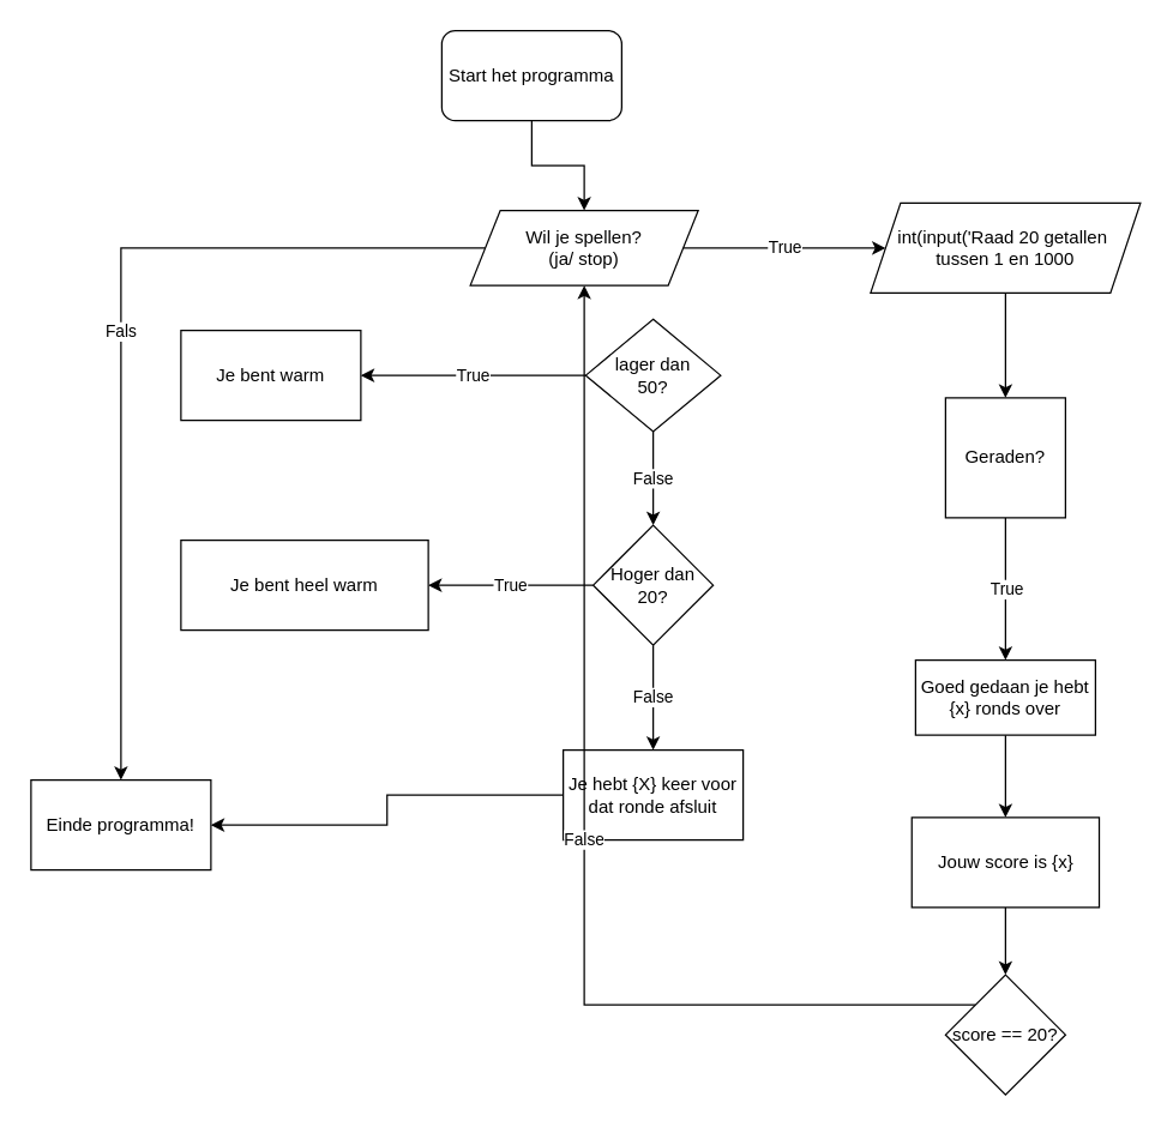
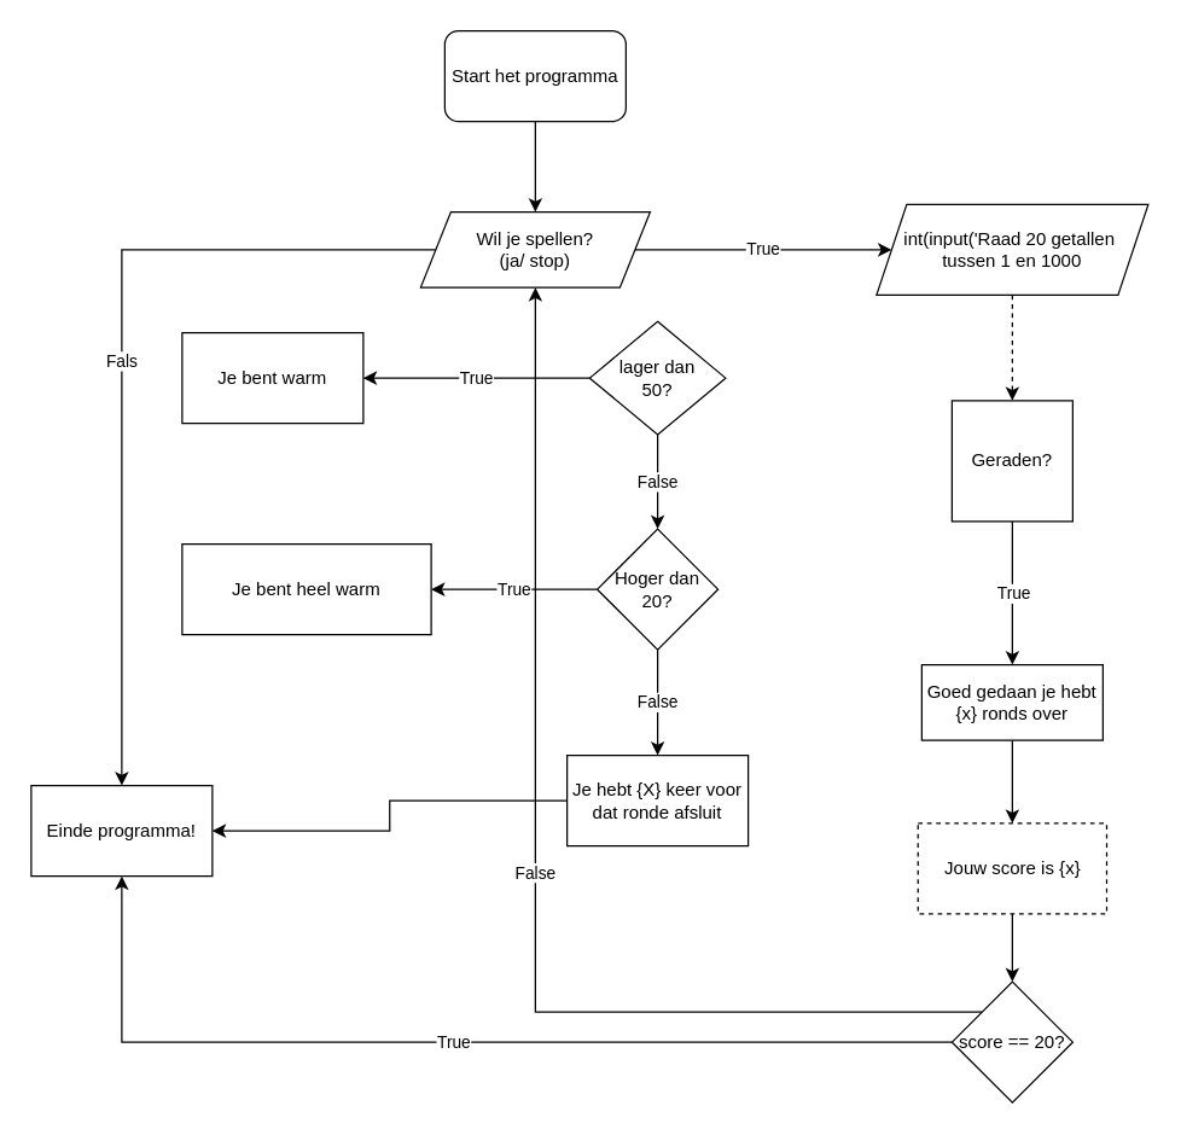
  <mxCell id="0" />
  <mxCell id="1" parent="0" />
  <mxCell id="2" style="edgeStyle=orthogonalEdgeStyle;rounded=0;orthogonalLoop=1;jettySize=auto;html=1;" parent="1" source="3" target="6" edge="1"><mxGeometry relative="1" as="geometry"><mxPoint x="354" y="220" as="targetPoint" /></mxGeometry></mxCell>
  <mxCell id="3" value="Start het programma" style="rounded=1;whiteSpace=wrap;html=1;" parent="1" vertex="1"><mxGeometry x="294" width="120" height="60" as="geometry" y="20" /></mxCell>
  <mxCell id="4" value="Fals" style="edgeStyle=orthogonalEdgeStyle;rounded=0;orthogonalLoop=1;jettySize=auto;html=1;" edge="1" parent="1" source="6" target="7"><mxGeometry relative="1" as="geometry"><mxPoint x="190" y="165" as="targetPoint" /></mxGeometry></mxCell>
  <mxCell id="5" value="True" style="edgeStyle=orthogonalEdgeStyle;rounded=0;orthogonalLoop=1;jettySize=auto;html=1;" edge="1" parent="1" source="6"><mxGeometry relative="1" as="geometry"><mxPoint x="590" y="165" as="targetPoint" /></mxGeometry></mxCell>
- <mxCell id="6" value="Wil je spellen?&lt;br&gt;(ja/ stop)" style="shape=parallelogram;perimeter=parallelogramPerimeter;whiteSpace=wrap;html=1;fixedSize=1;" parent="1" vertex="1"><mxGeometry x="313" y="140" width="152" height="50" as="geometry" /></mxCell>
+ <mxCell id="6" value="Wil je spellen?&lt;br&gt;(ja/ stop)" style="shape=parallelogram;perimeter=parallelogramPerimeter;whiteSpace=wrap;html=1;fixedSize=1;" parent="1" vertex="1"><mxGeometry x="278" y="140" width="152" height="50" as="geometry" /></mxCell>
  <mxCell id="7" value="Einde programma!" style="rounded=0;whiteSpace=wrap;html=1;" vertex="1" parent="1"><mxGeometry x="20" y="520" width="120" height="60" as="geometry" /></mxCell>
- <mxCell id="8" value="" style="edgeStyle=orthogonalEdgeStyle;rounded=0;orthogonalLoop=1;jettySize=auto;html=1;" edge="1" parent="1" source="9" target="11"><mxGeometry relative="1" as="geometry" /></mxCell>
+ <mxCell id="8" value="" style="edgeStyle=orthogonalEdgeStyle;rounded=0;orthogonalLoop=1;jettySize=auto;html=1;dashed=1;" edge="1" parent="1" source="9" target="11"><mxGeometry relative="1" as="geometry" /></mxCell>
  <mxCell id="9" value="int(input('Raad 20 getallen&amp;nbsp;&lt;br&gt;tussen 1 en 1000" style="shape=parallelogram;perimeter=parallelogramPerimeter;whiteSpace=wrap;html=1;fixedSize=1;" vertex="1" parent="1"><mxGeometry x="580" y="135" width="180" height="60" as="geometry" /></mxCell>
  <mxCell id="10" value="True" style="edgeStyle=orthogonalEdgeStyle;rounded=0;orthogonalLoop=1;jettySize=auto;html=1;exitX=0.5;exitY=1;exitDx=0;exitDy=0;" edge="1" parent="1" source="11"><mxGeometry relative="1" as="geometry"><mxPoint x="670" y="440" as="targetPoint" /></mxGeometry></mxCell>
  <mxCell id="11" value="Geraden?" style="whiteSpace=wrap;html=1;rounded=0;" vertex="1" parent="1"><mxGeometry x="630" y="265" width="80" height="80" as="geometry" /></mxCell>
  <mxCell id="12" value="True" style="edgeStyle=orthogonalEdgeStyle;rounded=0;orthogonalLoop=1;jettySize=auto;html=1;" edge="1" parent="1" source="14" target="15"><mxGeometry relative="1" as="geometry"><mxPoint x="360" y="305" as="targetPoint" /></mxGeometry></mxCell>
  <mxCell id="13" value="False" style="edgeStyle=orthogonalEdgeStyle;rounded=0;orthogonalLoop=1;jettySize=auto;html=1;" edge="1" parent="1" source="14" target="18"><mxGeometry relative="1" as="geometry"><mxPoint x="495" y="420" as="targetPoint" /></mxGeometry></mxCell>
  <mxCell id="14" value="lager dan&lt;br&gt;50?" style="rhombus;whiteSpace=wrap;html=1;" vertex="1" parent="1"><mxGeometry x="390" y="212.5" width="90" height="75" as="geometry" /></mxCell>
  <mxCell id="15" value="Je bent warm" style="rounded=0;whiteSpace=wrap;html=1;" vertex="1" parent="1"><mxGeometry x="120" y="220" width="120" height="60" as="geometry" /></mxCell>
  <mxCell id="16" value="True" style="edgeStyle=orthogonalEdgeStyle;rounded=0;orthogonalLoop=1;jettySize=auto;html=1;entryX=1;entryY=0.5;entryDx=0;entryDy=0;" edge="1" parent="1" source="18" target="19"><mxGeometry relative="1" as="geometry"><mxPoint x="360" y="440" as="targetPoint" /><Array as="points" /></mxGeometry></mxCell>
  <mxCell id="17" value="False" style="edgeStyle=orthogonalEdgeStyle;rounded=0;orthogonalLoop=1;jettySize=auto;html=1;exitX=0.5;exitY=1;exitDx=0;exitDy=0;" edge="1" parent="1" source="18"><mxGeometry relative="1" as="geometry"><mxPoint x="435" y="500" as="targetPoint" /></mxGeometry></mxCell>
  <mxCell id="18" value="Hoger dan&lt;br&gt;20?" style="rhombus;whiteSpace=wrap;html=1;" vertex="1" parent="1"><mxGeometry x="395" y="350" width="80" height="80" as="geometry" /></mxCell>
  <mxCell id="19" value="Je bent heel warm" style="rounded=0;whiteSpace=wrap;html=1;" vertex="1" parent="1"><mxGeometry x="120" y="360" width="165" height="60" as="geometry" /></mxCell>
  <mxCell id="20" value="" style="edgeStyle=orthogonalEdgeStyle;rounded=0;orthogonalLoop=1;jettySize=auto;html=1;" edge="1" parent="1" source="21" target="23"><mxGeometry relative="1" as="geometry" /></mxCell>
  <mxCell id="21" value="Goed gedaan je hebt&lt;br&gt;{x} ronds over" style="rounded=0;whiteSpace=wrap;html=1;" vertex="1" parent="1"><mxGeometry x="610" y="440" width="120" height="50" as="geometry" /></mxCell>
  <mxCell id="22" style="edgeStyle=orthogonalEdgeStyle;rounded=0;orthogonalLoop=1;jettySize=auto;html=1;exitX=0.5;exitY=1;exitDx=0;exitDy=0;entryX=0.5;entryY=0;entryDx=0;entryDy=0;" edge="1" parent="1" source="23" target="28"><mxGeometry relative="1" as="geometry" /></mxCell>
- <mxCell id="23" value="Jouw score is {x}&lt;br&gt;" style="rounded=0;whiteSpace=wrap;html=1;" vertex="1" parent="1"><mxGeometry x="607.5" y="545" width="125" height="60" as="geometry" /></mxCell>
+ <mxCell id="23" value="Jouw score is {x}&lt;br&gt;" style="rounded=0;whiteSpace=wrap;html=1;dashed=1;" vertex="1" parent="1"><mxGeometry x="607.5" y="545" width="125" height="60" as="geometry" /></mxCell>
  <mxCell id="24" style="edgeStyle=orthogonalEdgeStyle;rounded=0;orthogonalLoop=1;jettySize=auto;html=1;" edge="1" parent="1" source="25" target="7"><mxGeometry relative="1" as="geometry" /></mxCell>
  <mxCell id="25" value="Je hebt {X} keer voor dat ronde afsluit" style="rounded=0;whiteSpace=wrap;html=1;" vertex="1" parent="1"><mxGeometry x="375" y="500" width="120" height="60" as="geometry" /></mxCell>
+ <mxCell id="26" value="True" style="edgeStyle=orthogonalEdgeStyle;rounded=0;orthogonalLoop=1;jettySize=auto;html=1;entryX=0.5;entryY=1;entryDx=0;entryDy=0;" edge="1" parent="1" source="28" target="7"><mxGeometry relative="1" as="geometry" /></mxCell>
  <mxCell id="27" value="False" style="edgeStyle=orthogonalEdgeStyle;rounded=0;orthogonalLoop=1;jettySize=auto;html=1;exitX=0;exitY=0;exitDx=0;exitDy=0;" edge="1" parent="1" source="28" target="6"><mxGeometry relative="1" as="geometry" /></mxCell>
  <mxCell id="28" value="score == 20?" style="rhombus;whiteSpace=wrap;html=1;" vertex="1" parent="1"><mxGeometry x="630" y="650" width="80" height="80" as="geometry" /></mxCell>
